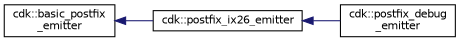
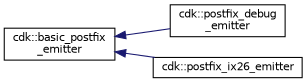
  digraph {
    fontname="DejaVu Sans"
    rankdir=LR
    node [color=black fillcolor=white fontname="DejaVu Sans" fontsize=10 shape=record style=filled]
    edge [color=midnightblue dir=back fontname="DejaVu Sans" fontsize=10 labelfontname=Helvetica labelfontsize=10 style=solid]
    n1 [height=0.2 label="cdk::basic_postfix\l_emitter" width=0.4]
    n2 [height=0.2 label="cdk::postfix_debug\l_emitter" width=0.4]
    n3 [height=0.2 label="cdk::postfix_ix26_emitter" width=0.4]
-   n3 -> n2
+   n1 -> n2
    n1 -> n3
  }
